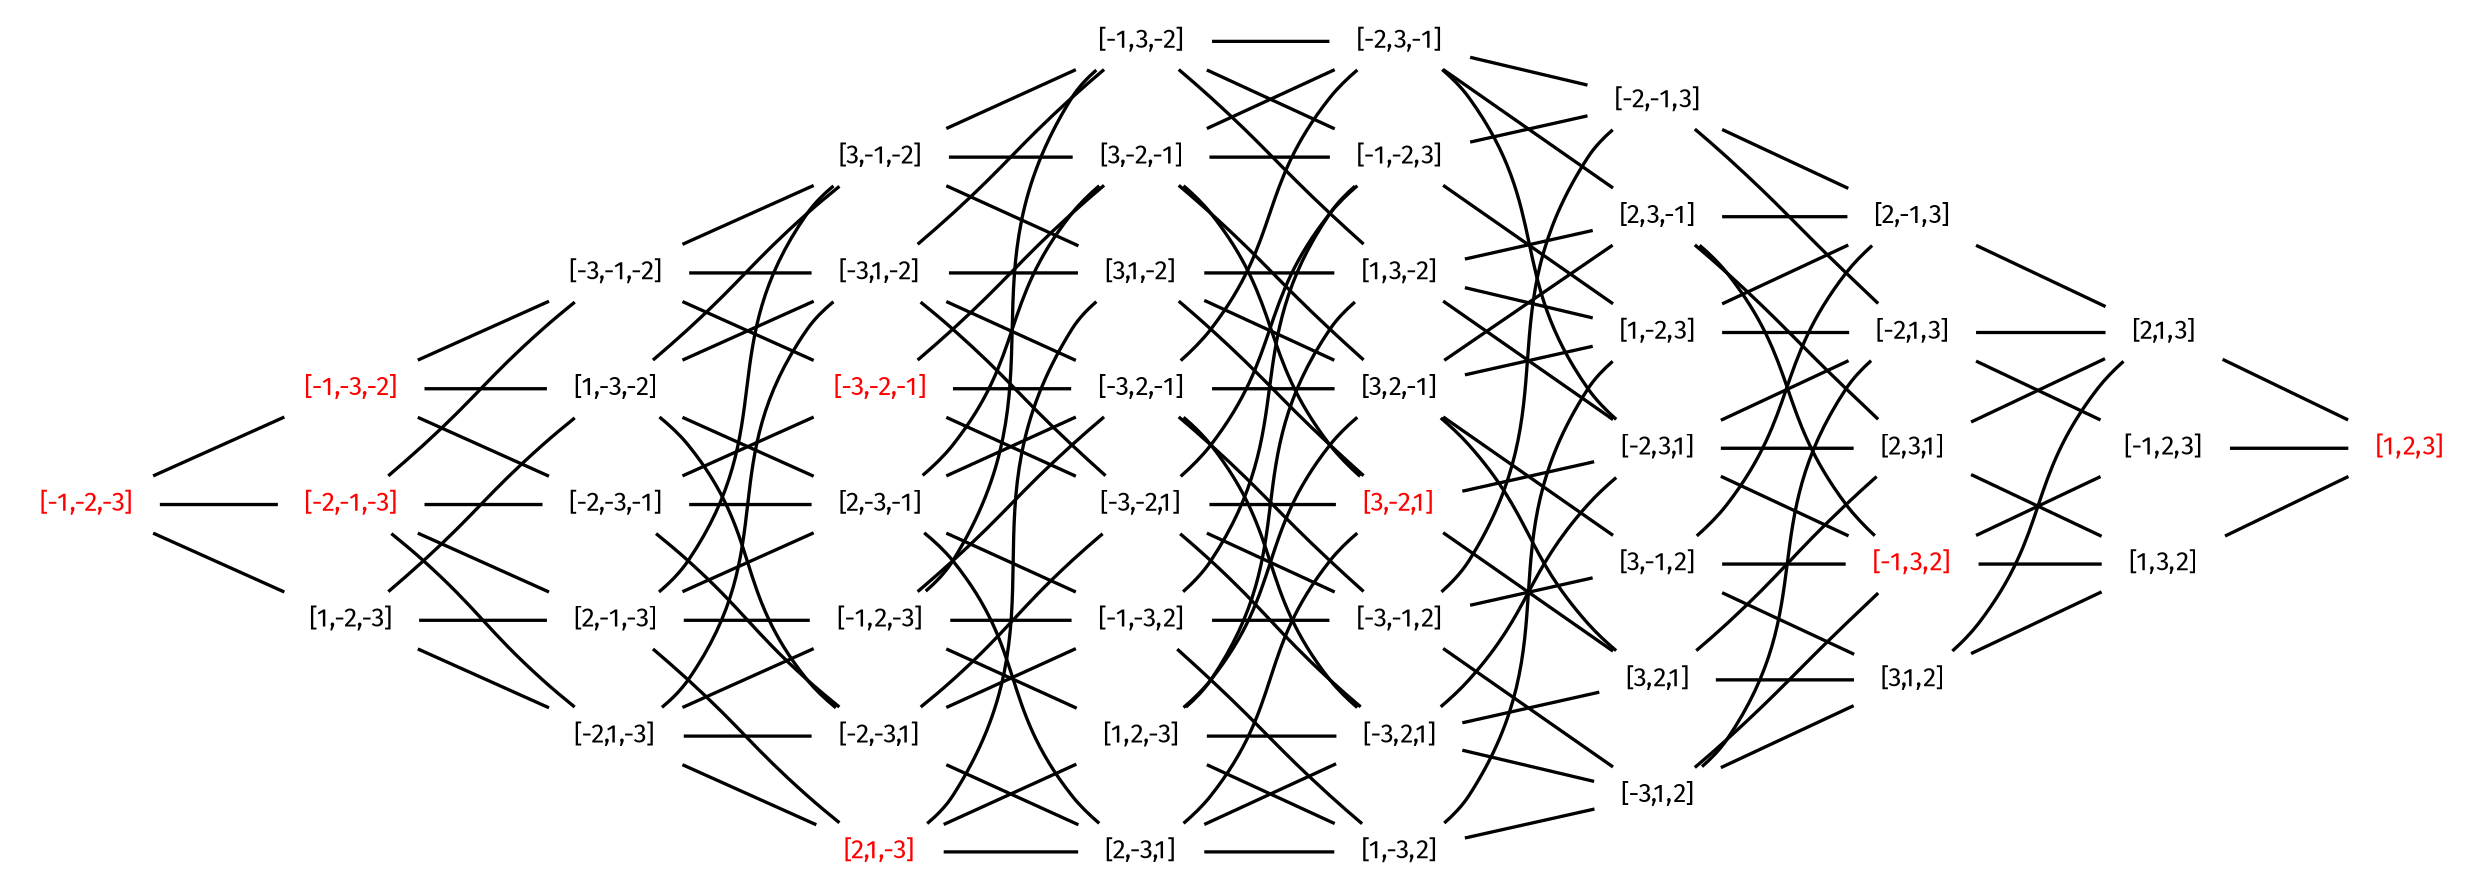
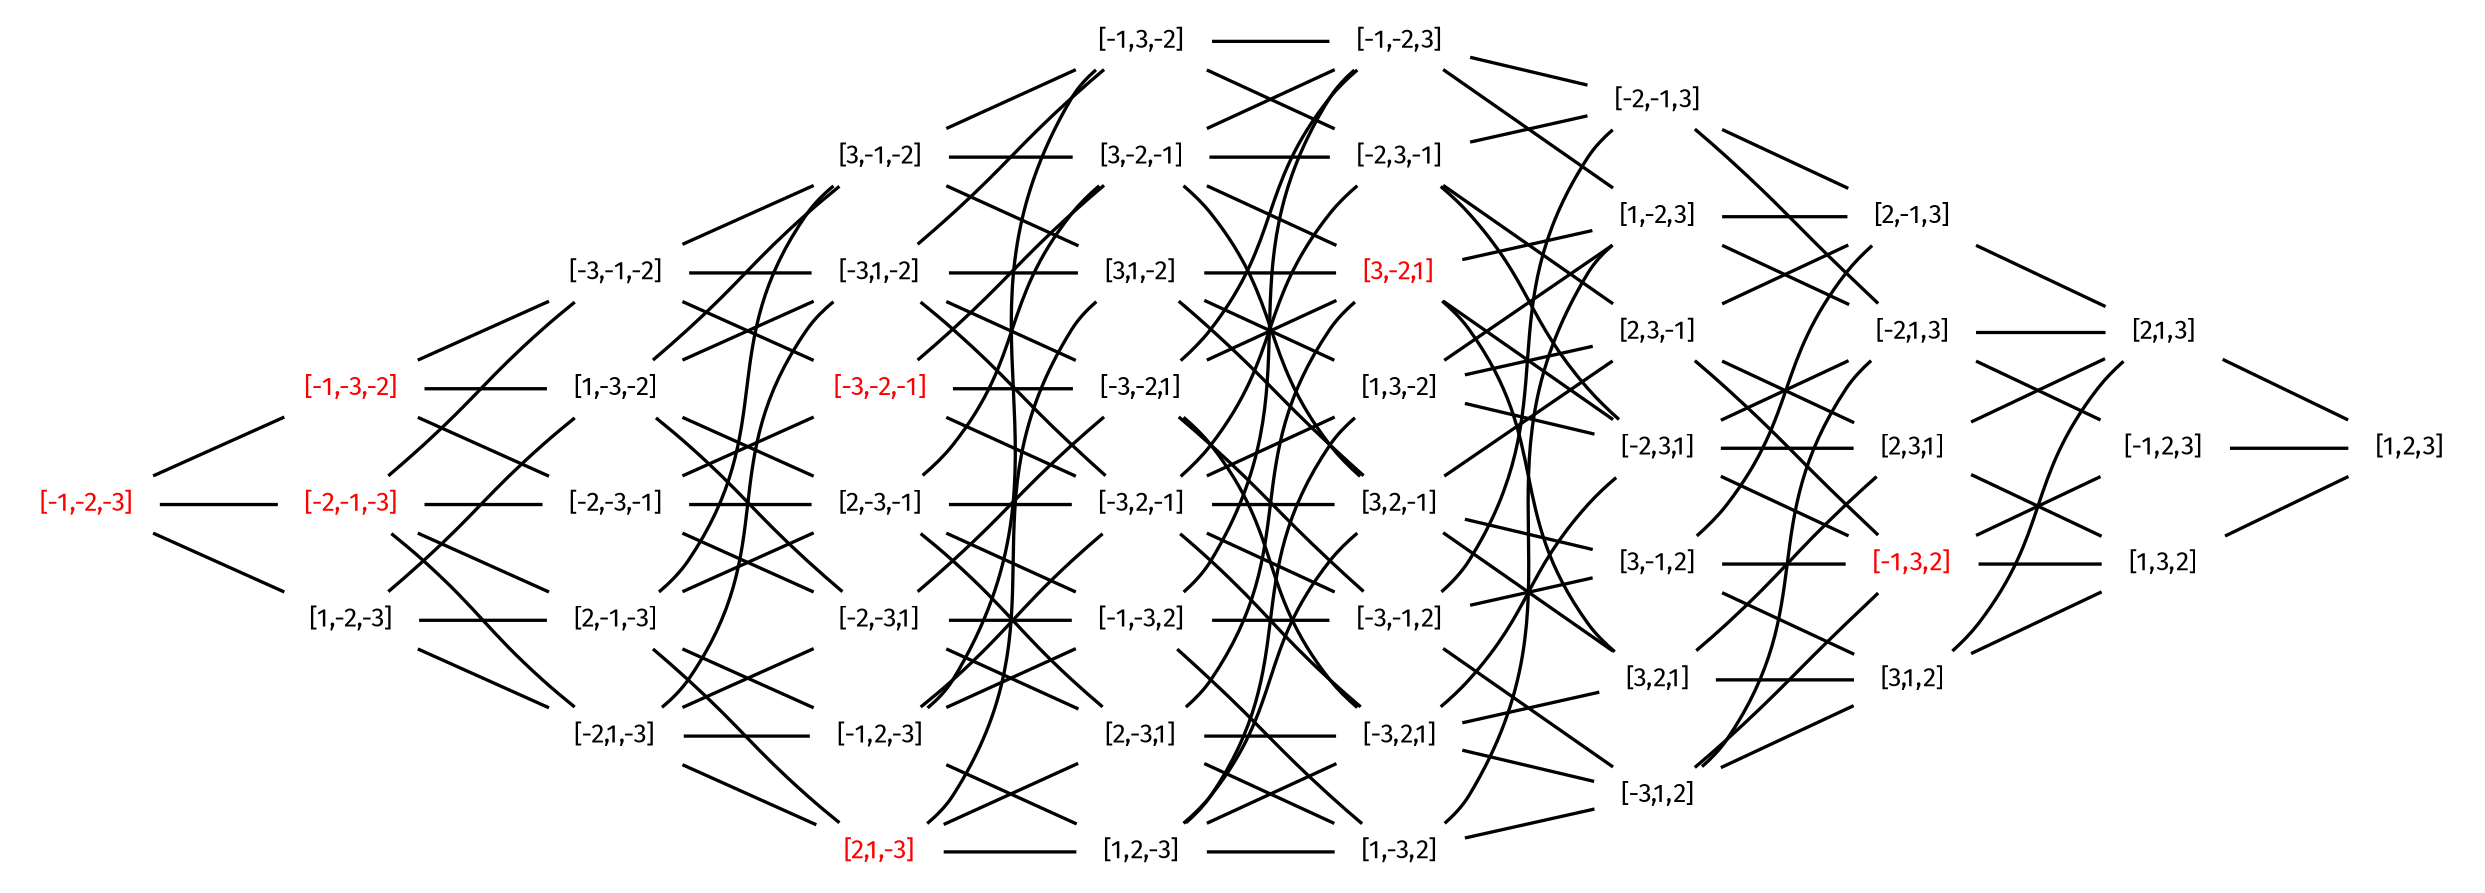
  digraph {
    fontname="Fira Sans"
    mincross=1.0
    rankdir=LR
    node [fontname="Fira Sans" fontsize=8 shape=plaintext]
    edge [arrowhead=none fontname="Fira Sans" labelfontsize=6]
    "[-1,3,2]" [fontcolor=red height=.1 width=.1]
    "[1,3,2]" [height=.1 width=.1]
    "[-1,2,3]" [height=.1 width=.1]
-   "[1,2,3]" [height=.1 width=.1 fontcolor=red]
+   "[1,2,3]" [height=.1 width=.1]
    "[3,-2,1]" [fontcolor=red height=.1 width=.1]
    "[3,2,1]" [height=.1 width=.1]
    "[1,-2,3]" [height=.1 width=.1]
    "[-2,3,1]" [height=.1 width=.1]
    "[3,1,2]" [height=.1 width=.1]
    "[2,3,1]" [height=.1 width=.1]
    "[3,-1,2]" [height=.1 width=.1]
    "[2,-1,3]" [height=.1 width=.1]
    "[-2,1,3]" [height=.1 width=.1]
    "[2,1,-3]" [fontcolor=red height=.1 width=.1]
    "[1,2,-3]" [height=.1 width=.1]
    "[3,1,-2]" [height=.1 width=.1]
    "[2,-3,1]" [height=.1 width=.1]
    "[1,-3,2]" [height=.1 width=.1]
    "[-3,2,1]" [height=.1 width=.1]
    "[3,2,-1]" [height=.1 width=.1]
    "[1,3,-2]" [height=.1 width=.1]
    "[-3,-2,-1]" [fontcolor=red height=.1 width=.1]
    "[-3,2,-1]" [height=.1 width=.1]
    "[3,-2,-1]" [height=.1 width=.1]
    "[-3,-2,1]" [height=.1 width=.1]
    "[-3,-1,2]" [height=.1 width=.1]
    "[-2,3,-1]" [height=.1 width=.1]
    "[-1,-2,3]" [height=.1 width=.1]
    "[-2,-1,-3]" [fontcolor=red height=.1 width=.1]
    "[2,-1,-3]" [height=.1 width=.1]
    "[-2,-3,-1]" [height=.1 width=.1]
    "[-3,-1,-2]" [height=.1 width=.1]
    "[-2,1,-3]" [height=.1 width=.1]
    "[2,-3,-1]" [height=.1 width=.1]
    "[3,-1,-2]" [height=.1 width=.1]
    "[-1,2,-3]" [height=.1 width=.1]
    "[-2,-3,1]" [height=.1 width=.1]
    "[-3,1,-2]" [height=.1 width=.1]
    "[-1,-3,-2]" [fontcolor=red height=.1 width=.1]
    "[1,-3,-2]" [height=.1 width=.1]
    "[-1,-2,-3]" [fontcolor=red height=.1 width=.1]
    "[1,-2,-3]" [height=.1 width=.1]
    "[2,1,3]" [height=.1 width=.1]
    "[-3,1,2]" [height=.1 width=.1]
    "[2,3,-1]" [height=.1 width=.1]
    "[-2,-1,3]" [height=.1 width=.1]
    "[-1,-3,2]" [height=.1 width=.1]
    "[-1,3,-2]" [height=.1 width=.1]
    "[-1,3,2]" -> "[1,3,2]"
    "[-1,3,2]" -> "[-1,2,3]"
    "[1,3,2]" -> "[1,2,3]"
    "[-1,2,3]" -> "[1,2,3]"
    "[3,-2,1]" -> "[3,2,1]"
-   "[3,2,-1]" -> "[1,-2,3]"
+   "[3,-2,1]" -> "[1,-2,3]"
    "[3,-2,1]" -> "[-2,3,1]"
    "[3,2,1]" -> "[3,1,2]"
    "[3,2,1]" -> "[2,3,1]"
    "[1,-2,3]" -> "[2,-1,3]"
    "[1,-2,3]" -> "[-2,1,3]"
    "[-2,3,1]" -> "[-1,3,2]"
    "[-2,3,1]" -> "[2,3,1]"
    "[-2,3,1]" -> "[-2,1,3]"
    "[3,1,2]" -> "[1,3,2]"
    "[3,1,2]" -> "[2,1,3]"
    "[2,3,1]" -> "[1,3,2]"
    "[2,3,1]" -> "[2,1,3]"
    "[3,-1,2]" -> "[-1,3,2]"
    "[3,-1,2]" -> "[3,1,2]"
    "[3,-1,2]" -> "[2,-1,3]"
    "[2,-1,3]" -> "[2,1,3]"
    "[-2,1,3]" -> "[-1,2,3]"
    "[-2,1,3]" -> "[2,1,3]"
    "[2,1,-3]" -> "[1,2,-3]"
    "[2,1,-3]" -> "[3,1,-2]"
    "[2,1,-3]" -> "[2,-3,1]"
    "[1,2,-3]" -> "[1,-3,2]"
    "[1,2,-3]" -> "[-3,2,1]"
    "[1,2,-3]" -> "[3,2,-1]"
    "[1,2,-3]" -> "[1,3,-2]"
    "[3,1,-2]" -> "[3,-2,1]"
    "[3,1,-2]" -> "[3,2,-1]"
    "[3,1,-2]" -> "[1,3,-2]"
    "[2,-3,1]" -> "[3,-2,1]"
    "[2,-3,1]" -> "[1,-3,2]"
    "[2,-3,1]" -> "[-3,2,1]"
    "[1,-3,2]" -> "[1,-2,3]"
    "[1,-3,2]" -> "[-3,1,2]"
    "[-3,2,1]" -> "[3,2,1]"
    "[-3,2,1]" -> "[-2,3,1]"
    "[-3,2,1]" -> "[-3,1,2]"
    "[3,2,-1]" -> "[3,2,1]"
    "[3,2,-1]" -> "[3,-1,2]"
    "[3,2,-1]" -> "[2,3,-1]"
    "[1,3,-2]" -> "[1,-2,3]"
    "[1,3,-2]" -> "[-2,3,1]"
    "[1,3,-2]" -> "[2,3,-1]"
    "[-3,-2,-1]" -> "[-3,2,-1]"
    "[-3,-2,-1]" -> "[3,-2,-1]"
    "[-3,-2,-1]" -> "[-3,-2,1]"
    "[-3,2,-1]" -> "[-3,2,1]"
    "[-3,2,-1]" -> "[3,2,-1]"
    "[-3,2,-1]" -> "[-3,-1,2]"
    "[-3,2,-1]" -> "[-2,3,-1]"
    "[3,-2,-1]" -> "[3,-2,1]"
    "[3,-2,-1]" -> "[3,2,-1]"
    "[3,-2,-1]" -> "[-2,3,-1]"
    "[3,-2,-1]" -> "[-1,-2,3]"
    "[-3,-2,1]" -> "[3,-2,1]"
    "[-3,-2,1]" -> "[-3,2,1]"
    "[-3,-2,1]" -> "[-3,-1,2]"
    "[-3,-2,1]" -> "[-1,-2,3]"
    "[-3,-1,2]" -> "[3,-1,2]"
    "[-3,-1,2]" -> "[-3,1,2]"
    "[-3,-1,2]" -> "[-2,-1,3]"
    "[-2,3,-1]" -> "[-2,3,1]"
    "[-2,3,-1]" -> "[2,3,-1]"
    "[-2,3,-1]" -> "[-2,-1,3]"
    "[-1,-2,3]" -> "[1,-2,3]"
    "[-1,-2,3]" -> "[-2,-1,3]"
    "[-2,-1,-3]" -> "[2,-1,-3]"
    "[-2,-1,-3]" -> "[-2,-3,-1]"
    "[-2,-1,-3]" -> "[-3,-1,-2]"
    "[-2,-1,-3]" -> "[-2,1,-3]"
    "[2,-1,-3]" -> "[2,1,-3]"
    "[2,-1,-3]" -> "[2,-3,-1]"
    "[2,-1,-3]" -> "[3,-1,-2]"
    "[2,-1,-3]" -> "[-1,2,-3]"
    "[-2,-3,-1]" -> "[-3,-2,-1]"
    "[-2,-3,-1]" -> "[2,-3,-1]"
    "[-2,-3,-1]" -> "[-2,-3,1]"
    "[-3,-1,-2]" -> "[-3,-2,-1]"
    "[-3,-1,-2]" -> "[3,-1,-2]"
    "[-3,-1,-2]" -> "[-3,1,-2]"
    "[-2,1,-3]" -> "[2,1,-3]"
    "[-2,1,-3]" -> "[-1,2,-3]"
    "[-2,1,-3]" -> "[-2,-3,1]"
    "[-2,1,-3]" -> "[-3,1,-2]"
    "[2,-3,-1]" -> "[2,-3,1]"
    "[2,-3,-1]" -> "[-3,2,-1]"
    "[2,-3,-1]" -> "[3,-2,-1]"
    "[2,-3,-1]" -> "[-1,-3,2]"
    "[3,-1,-2]" -> "[3,1,-2]"
    "[3,-1,-2]" -> "[3,-2,-1]"
    "[3,-1,-2]" -> "[-1,3,-2]"
    "[-1,2,-3]" -> "[1,2,-3]"
    "[-1,2,-3]" -> "[-3,2,-1]"
    "[-1,2,-3]" -> "[-1,-3,2]"
    "[-1,2,-3]" -> "[-1,3,-2]"
    "[-2,-3,1]" -> "[2,-3,1]"
    "[-2,-3,1]" -> "[-3,-2,1]"
    "[-2,-3,1]" -> "[-1,-3,2]"
    "[-3,1,-2]" -> "[3,1,-2]"
    "[-3,1,-2]" -> "[-3,2,-1]"
    "[-3,1,-2]" -> "[-3,-2,1]"
    "[-3,1,-2]" -> "[-1,3,-2]"
    "[-1,-3,-2]" -> "[-2,-3,-1]"
    "[-1,-3,-2]" -> "[-3,-1,-2]"
    "[-1,-3,-2]" -> "[1,-3,-2]"
    "[1,-3,-2]" -> "[2,-3,-1]"
    "[1,-3,-2]" -> "[3,-1,-2]"
    "[1,-3,-2]" -> "[-2,-3,1]"
    "[1,-3,-2]" -> "[-3,1,-2]"
    "[-1,-2,-3]" -> "[-2,-1,-3]"
    "[-1,-2,-3]" -> "[-1,-3,-2]"
    "[-1,-2,-3]" -> "[1,-2,-3]"
    "[1,-2,-3]" -> "[2,-1,-3]"
    "[1,-2,-3]" -> "[-2,1,-3]"
    "[1,-2,-3]" -> "[1,-3,-2]"
    "[2,1,3]" -> "[1,2,3]"
    "[-3,1,2]" -> "[-1,3,2]"
    "[-3,1,2]" -> "[3,1,2]"
    "[-3,1,2]" -> "[-2,1,3]"
    "[2,3,-1]" -> "[-1,3,2]"
    "[2,3,-1]" -> "[2,3,1]"
    "[2,3,-1]" -> "[2,-1,3]"
    "[-2,-1,3]" -> "[2,-1,3]"
    "[-2,-1,3]" -> "[-2,1,3]"
    "[-1,-3,2]" -> "[1,-3,2]"
    "[-1,-3,2]" -> "[-3,-1,2]"
    "[-1,-3,2]" -> "[-1,-2,3]"
-   "[-1,3,-2]" -> "[1,3,-2]"
+   "[-3,2,-1]" -> "[1,3,-2]"
    "[-1,3,-2]" -> "[-2,3,-1]"
    "[-1,3,-2]" -> "[-1,-2,3]"
  }
